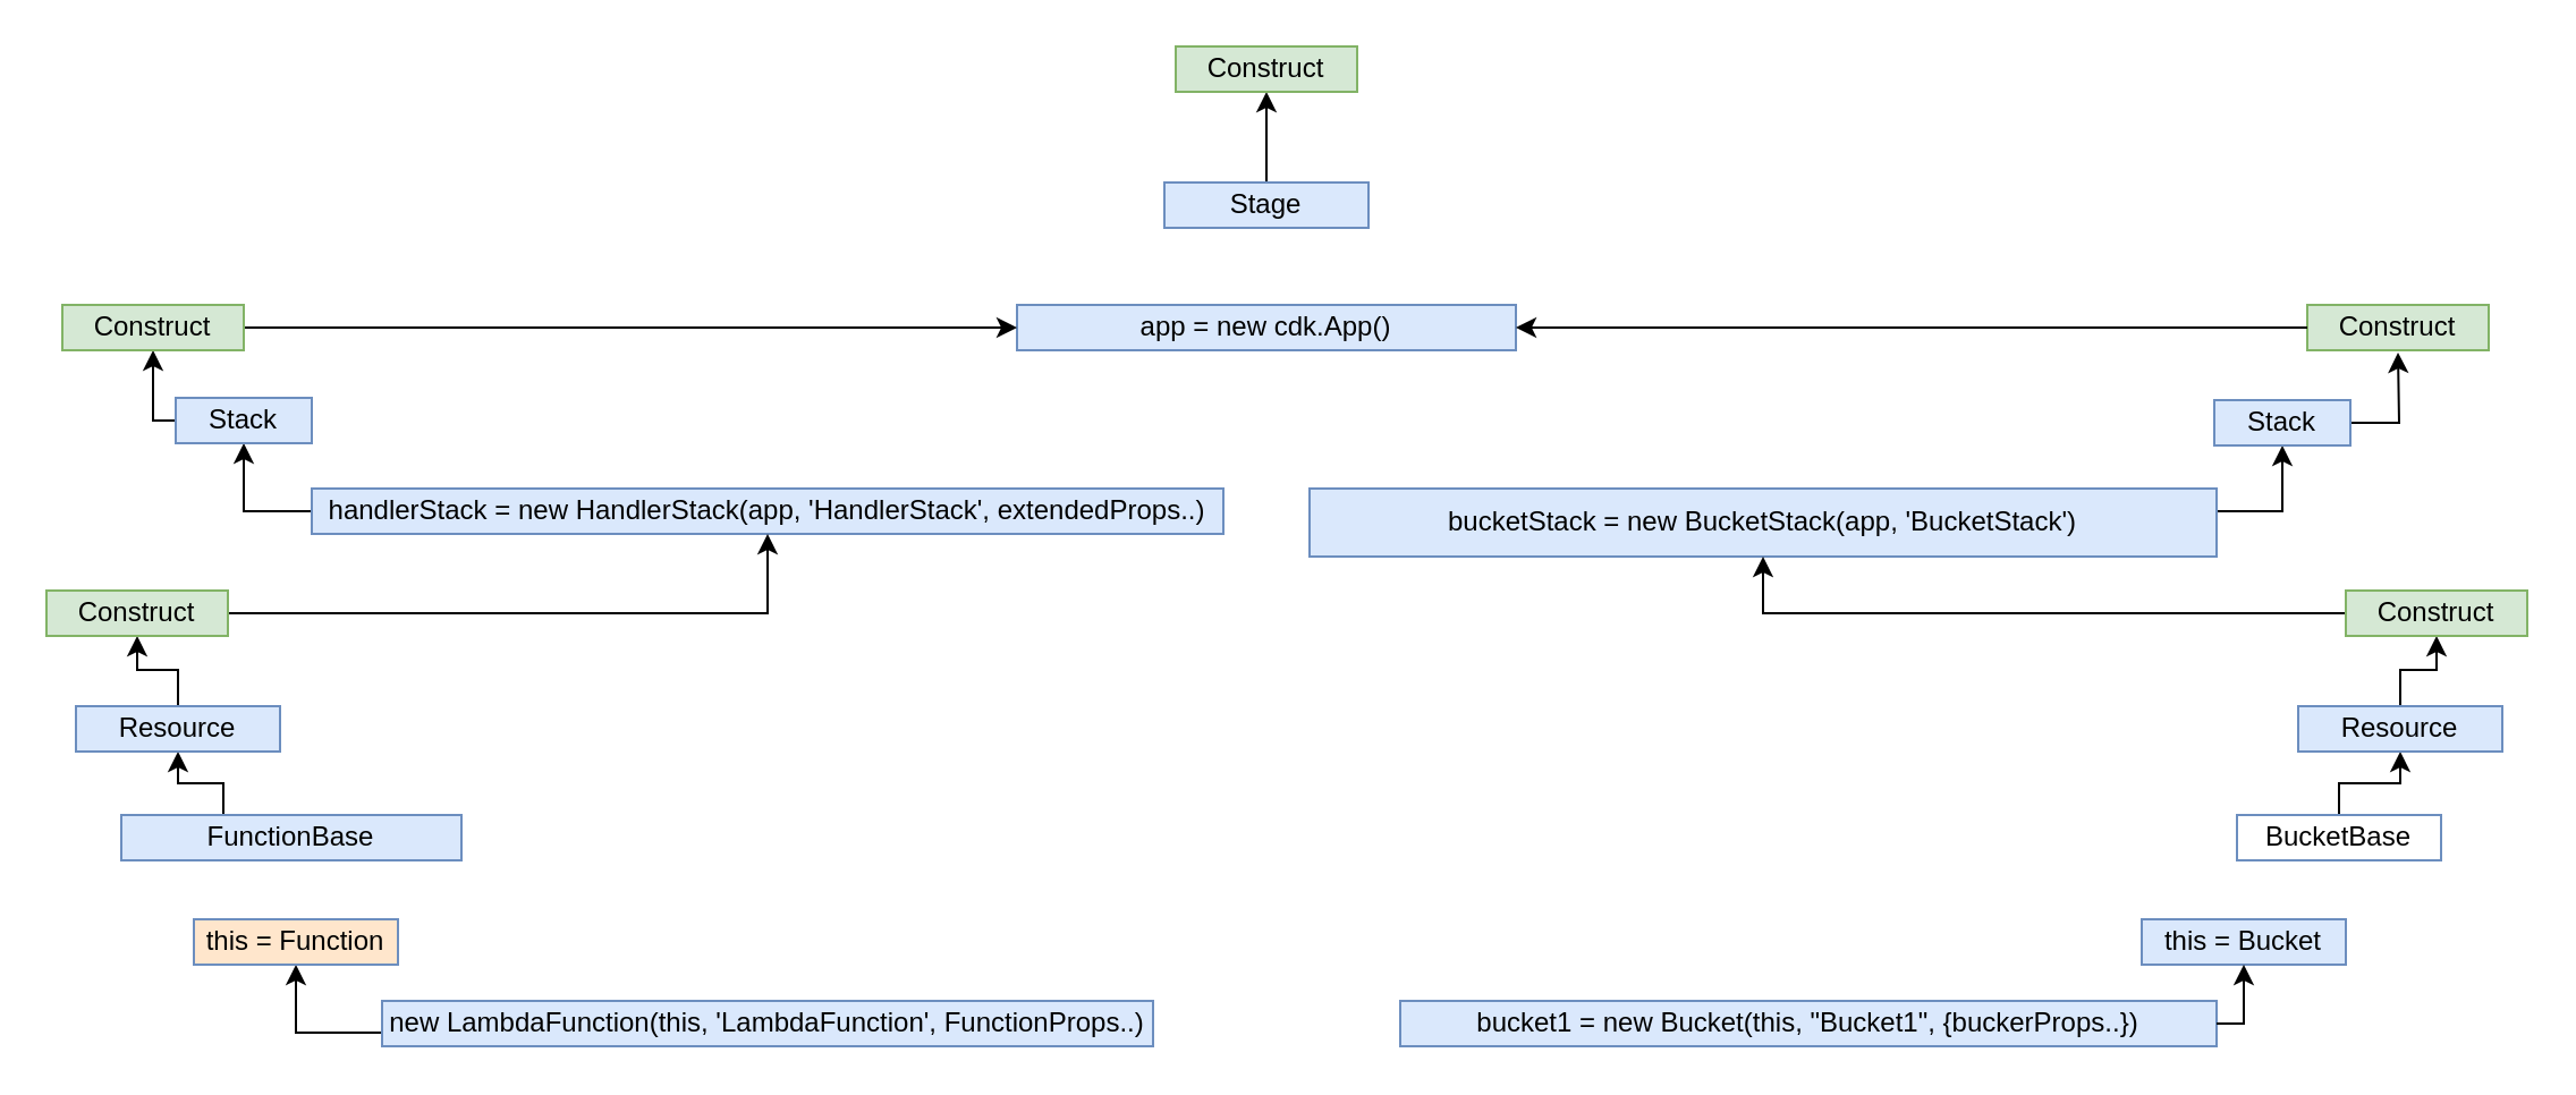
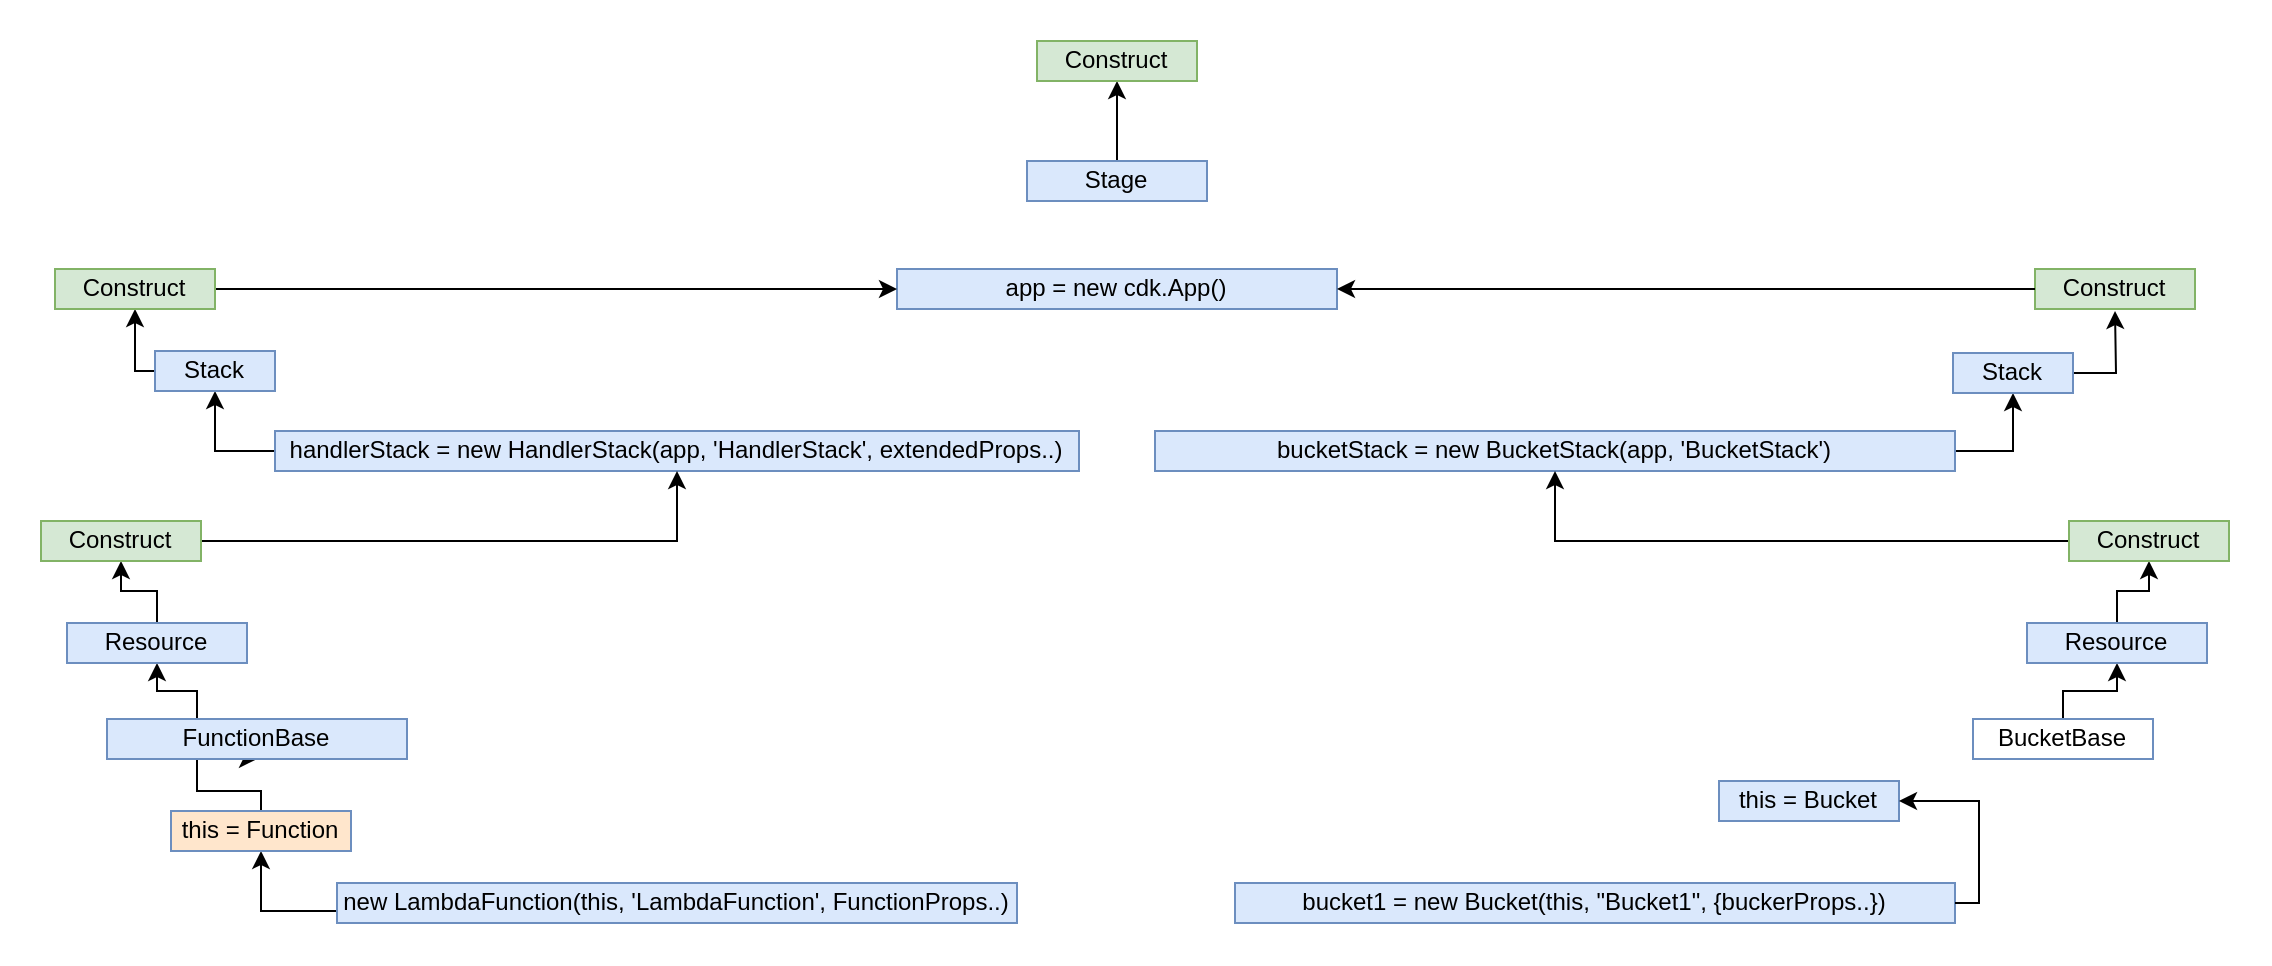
  <mxCell id="0" />
  <mxCell id="1" parent="0" />
  <mxCell id="2" value="bucket1 = new Bucket(this, &quot;Bucket1&quot;, {buckerProps..})" style="rounded=0;whiteSpace=wrap;html=1;flipV=1;flipH=1;fillColor=#dae8fc;strokeColor=#6c8ebf;fontStyle=0" parent="1" vertex="1"><mxGeometry x="617" y="441" width="360" height="20" as="geometry" /></mxCell>
  <mxCell id="3" value="app = new cdk.App()" style="rounded=0;whiteSpace=wrap;html=1;flipV=1;flipH=1;fillColor=#dae8fc;strokeColor=#6c8ebf;fontStyle=0" vertex="1" parent="1"><mxGeometry x="448" y="134" width="220" height="20" as="geometry" /></mxCell>
  <mxCell id="4" style="edgeStyle=orthogonalEdgeStyle;rounded=0;orthogonalLoop=1;jettySize=auto;html=1;entryX=0.5;entryY=1;entryDx=0;entryDy=0;" edge="1" parent="1" source="5" target="16"><mxGeometry relative="1" as="geometry"><Array as="points"><mxPoint x="1006" y="225" /></Array></mxGeometry></mxCell>
- <mxCell id="5" value="bucketStack = new BucketStack(app, 'BucketStack')" style="rounded=0;whiteSpace=wrap;html=1;flipV=1;flipH=1;fillColor=#dae8fc;strokeColor=#6c8ebf;fontStyle=0" vertex="1" parent="1"><mxGeometry x="577" y="215" width="400" height="30" as="geometry" /></mxCell>
+ <mxCell id="5" value="bucketStack = new BucketStack(app, 'BucketStack')" style="rounded=0;whiteSpace=wrap;html=1;flipV=1;flipH=1;fillColor=#dae8fc;strokeColor=#6c8ebf;fontStyle=0" vertex="1" parent="1"><mxGeometry x="577" y="215" width="400" height="20" as="geometry" /></mxCell>
  <mxCell id="6" style="edgeStyle=orthogonalEdgeStyle;rounded=0;orthogonalLoop=1;jettySize=auto;html=1;entryX=0.5;entryY=1;entryDx=0;entryDy=0;" edge="1" parent="1" source="7" target="14"><mxGeometry relative="1" as="geometry"><Array as="points"><mxPoint x="107" y="225" /></Array></mxGeometry></mxCell>
  <mxCell id="7" value="handlerStack = new HandlerStack(app, 'HandlerStack', extendedProps..)" style="rounded=0;whiteSpace=wrap;html=1;flipV=1;flipH=1;fillColor=#dae8fc;strokeColor=#6c8ebf;fontStyle=0" vertex="1" parent="1"><mxGeometry x="137" y="215" width="402" height="20" as="geometry" /></mxCell>
  <mxCell id="8" style="edgeStyle=orthogonalEdgeStyle;rounded=0;orthogonalLoop=1;jettySize=auto;html=1;entryX=0.5;entryY=1;entryDx=0;entryDy=0;" edge="1" parent="1" source="9" target="18"><mxGeometry relative="1" as="geometry"><Array as="points"><mxPoint x="130" y="455" /></Array></mxGeometry></mxCell>
  <mxCell id="9" value="new LambdaFunction(this, 'LambdaFunction', FunctionProps..)" style="rounded=0;whiteSpace=wrap;html=1;flipV=1;flipH=1;fillColor=#dae8fc;strokeColor=#6c8ebf;fontStyle=0" vertex="1" parent="1"><mxGeometry x="168" y="441" width="340" height="20" as="geometry" /></mxCell>
  <mxCell id="10" style="edgeStyle=orthogonalEdgeStyle;rounded=0;orthogonalLoop=1;jettySize=auto;html=1;entryX=0.5;entryY=1;entryDx=0;entryDy=0;" edge="1" parent="1" source="11" target="12"><mxGeometry relative="1" as="geometry" /></mxCell>
  <mxCell id="11" value="Stage" style="rounded=0;whiteSpace=wrap;html=1;flipV=1;flipH=1;fillColor=#dae8fc;strokeColor=#6c8ebf;fontStyle=0" vertex="1" parent="1"><mxGeometry x="513" y="80" width="90" height="20" as="geometry" /></mxCell>
  <mxCell id="12" value="Construct" style="rounded=0;whiteSpace=wrap;html=1;flipV=1;flipH=1;fillColor=#d5e8d4;strokeColor=#82b366;fontStyle=0" vertex="1" parent="1"><mxGeometry x="518" y="20" width="80" height="20" as="geometry" /></mxCell>
  <mxCell id="13" style="edgeStyle=orthogonalEdgeStyle;rounded=0;orthogonalLoop=1;jettySize=auto;html=1;entryX=0.5;entryY=1;entryDx=0;entryDy=0;" edge="1" parent="1" source="14" target="26"><mxGeometry relative="1" as="geometry"><Array as="points"><mxPoint x="67" y="185" /></Array></mxGeometry></mxCell>
  <mxCell id="14" value="Stack" style="rounded=0;whiteSpace=wrap;html=1;flipV=1;flipH=1;fillColor=#dae8fc;strokeColor=#6c8ebf;fontStyle=0" vertex="1" parent="1"><mxGeometry x="77" y="175" width="60" height="20" as="geometry" /></mxCell>
  <mxCell id="15" style="edgeStyle=orthogonalEdgeStyle;rounded=0;orthogonalLoop=1;jettySize=auto;html=1;" edge="1" parent="1" source="16"><mxGeometry relative="1" as="geometry"><mxPoint x="1057" y="155" as="targetPoint" /></mxGeometry></mxCell>
  <mxCell id="16" value="Stack" style="rounded=0;whiteSpace=wrap;html=1;flipV=1;flipH=1;fillColor=#dae8fc;strokeColor=#6c8ebf;fontStyle=0" vertex="1" parent="1"><mxGeometry x="976" y="176" width="60" height="20" as="geometry" /></mxCell>
+ <mxCell id="17" style="edgeStyle=orthogonalEdgeStyle;rounded=0;orthogonalLoop=1;jettySize=auto;html=1;entryX=0.5;entryY=1;entryDx=0;entryDy=0;" edge="1" parent="1" source="18" target="20"><mxGeometry relative="1" as="geometry"><Array as="points"><mxPoint x="130" y="395" /><mxPoint x="98" y="395" /></Array></mxGeometry></mxCell>
  <mxCell id="18" value="this = Function" style="rounded=0;whiteSpace=wrap;html=1;flipV=1;flipH=1;fillColor=#ffe6cc;strokeColor=#6c8ebf;fontStyle=0;" vertex="1" parent="1"><mxGeometry x="85" y="405" width="90" height="20" as="geometry" /></mxCell>
  <mxCell id="19" style="edgeStyle=orthogonalEdgeStyle;rounded=0;orthogonalLoop=1;jettySize=auto;html=1;entryX=0.5;entryY=1;entryDx=0;entryDy=0;" edge="1" parent="1" source="20" target="22"><mxGeometry relative="1" as="geometry"><Array as="points"><mxPoint x="98" y="345" /><mxPoint x="78" y="345" /></Array></mxGeometry></mxCell>
  <mxCell id="20" value="FunctionBase" style="rounded=0;whiteSpace=wrap;html=1;flipV=1;flipH=1;fillColor=#dae8fc;strokeColor=#6c8ebf;fontStyle=0" vertex="1" parent="1"><mxGeometry x="53" y="359" width="150" height="20" as="geometry" /></mxCell>
  <mxCell id="21" style="edgeStyle=orthogonalEdgeStyle;rounded=0;orthogonalLoop=1;jettySize=auto;html=1;entryX=0.5;entryY=1;entryDx=0;entryDy=0;" edge="1" parent="1" source="22" target="24"><mxGeometry relative="1" as="geometry"><Array as="points"><mxPoint x="78" y="295" /><mxPoint x="60" y="295" /></Array></mxGeometry></mxCell>
  <mxCell id="22" value="Resource" style="rounded=0;whiteSpace=wrap;html=1;flipV=1;flipH=1;fillColor=#dae8fc;strokeColor=#6c8ebf;fontStyle=0" vertex="1" parent="1"><mxGeometry x="33" y="311" width="90" height="20" as="geometry" /></mxCell>
  <mxCell id="23" style="edgeStyle=orthogonalEdgeStyle;rounded=0;orthogonalLoop=1;jettySize=auto;html=1;entryX=0.5;entryY=1;entryDx=0;entryDy=0;" edge="1" parent="1" source="24" target="7"><mxGeometry relative="1" as="geometry" /></mxCell>
  <mxCell id="24" value="Construct" style="rounded=0;whiteSpace=wrap;html=1;flipV=1;flipH=1;fillColor=#d5e8d4;strokeColor=#82b366;fontStyle=0" vertex="1" parent="1"><mxGeometry x="20" y="260" width="80" height="20" as="geometry" /></mxCell>
  <mxCell id="25" style="edgeStyle=orthogonalEdgeStyle;rounded=0;orthogonalLoop=1;jettySize=auto;html=1;entryX=0;entryY=0.5;entryDx=0;entryDy=0;" edge="1" parent="1" source="26" target="3"><mxGeometry relative="1" as="geometry"><mxPoint x="437" y="145" as="targetPoint" /></mxGeometry></mxCell>
  <mxCell id="26" value="Construct" style="rounded=0;whiteSpace=wrap;html=1;flipV=1;flipH=1;fillColor=#d5e8d4;strokeColor=#82b366;fontStyle=0" vertex="1" parent="1"><mxGeometry x="27" y="134" width="80" height="20" as="geometry" /></mxCell>
  <mxCell id="27" value="Construct" style="rounded=0;whiteSpace=wrap;html=1;flipV=1;flipH=1;fillColor=#d5e8d4;strokeColor=#82b366;fontStyle=0" vertex="1" parent="1"><mxGeometry x="1017" y="134" width="80" height="20" as="geometry" /></mxCell>
- <mxCell id="28" value="this = Bucket" style="rounded=0;whiteSpace=wrap;html=1;flipV=1;flipH=1;fillColor=#dae8fc;strokeColor=#6c8ebf;fontStyle=0" vertex="1" parent="1"><mxGeometry x="944" y="405" width="90" height="20" as="geometry" /></mxCell>
+ <mxCell id="28" value="this = Bucket" style="rounded=0;whiteSpace=wrap;html=1;flipV=1;flipH=1;fillColor=#dae8fc;strokeColor=#6c8ebf;fontStyle=0" vertex="1" parent="1"><mxGeometry x="859" y="390" width="90" height="20" as="geometry" /></mxCell>
  <mxCell id="29" style="edgeStyle=orthogonalEdgeStyle;rounded=0;orthogonalLoop=1;jettySize=auto;html=1;entryX=0.5;entryY=1;entryDx=0;entryDy=0;" edge="1" parent="1" source="30" target="32"><mxGeometry relative="1" as="geometry"><Array as="points"><mxPoint x="1031" y="345" /><mxPoint x="1058" y="345" /></Array></mxGeometry></mxCell>
  <mxCell id="30" value="BucketBase" style="rounded=0;whiteSpace=wrap;html=1;flipV=1;flipH=1;fillColor=#ffffff;strokeColor=#6c8ebf;fontStyle=0;" vertex="1" parent="1"><mxGeometry x="986" y="359" width="90" height="20" as="geometry" /></mxCell>
  <mxCell id="31" style="edgeStyle=orthogonalEdgeStyle;rounded=0;orthogonalLoop=1;jettySize=auto;html=1;entryX=0.5;entryY=1;entryDx=0;entryDy=0;" edge="1" parent="1" source="32" target="34"><mxGeometry relative="1" as="geometry"><Array as="points"><mxPoint x="1058" y="295" /><mxPoint x="1074" y="295" /></Array></mxGeometry></mxCell>
  <mxCell id="32" value="Resource" style="rounded=0;whiteSpace=wrap;html=1;flipV=1;flipH=1;fillColor=#dae8fc;strokeColor=#6c8ebf;fontStyle=0" vertex="1" parent="1"><mxGeometry x="1013" y="311" width="90" height="20" as="geometry" /></mxCell>
  <mxCell id="33" style="edgeStyle=orthogonalEdgeStyle;rounded=0;orthogonalLoop=1;jettySize=auto;html=1;entryX=0.5;entryY=1;entryDx=0;entryDy=0;" edge="1" parent="1" source="34" target="5"><mxGeometry relative="1" as="geometry" /></mxCell>
  <mxCell id="34" value="Construct" style="rounded=0;whiteSpace=wrap;html=1;flipV=1;flipH=1;fillColor=#d5e8d4;strokeColor=#82b366;fontStyle=0" vertex="1" parent="1"><mxGeometry x="1034" y="260" width="80" height="20" as="geometry" /></mxCell>
  <mxCell id="35" style="edgeStyle=orthogonalEdgeStyle;rounded=0;orthogonalLoop=1;jettySize=auto;html=1;" edge="1" parent="1" source="2" target="28"><mxGeometry relative="1" as="geometry"><Array as="points"><mxPoint x="989" y="451" /></Array></mxGeometry></mxCell>
  <mxCell id="36" style="edgeStyle=orthogonalEdgeStyle;rounded=0;orthogonalLoop=1;jettySize=auto;html=1;" edge="1" parent="1" source="27" target="3"><mxGeometry relative="1" as="geometry" /></mxCell>
